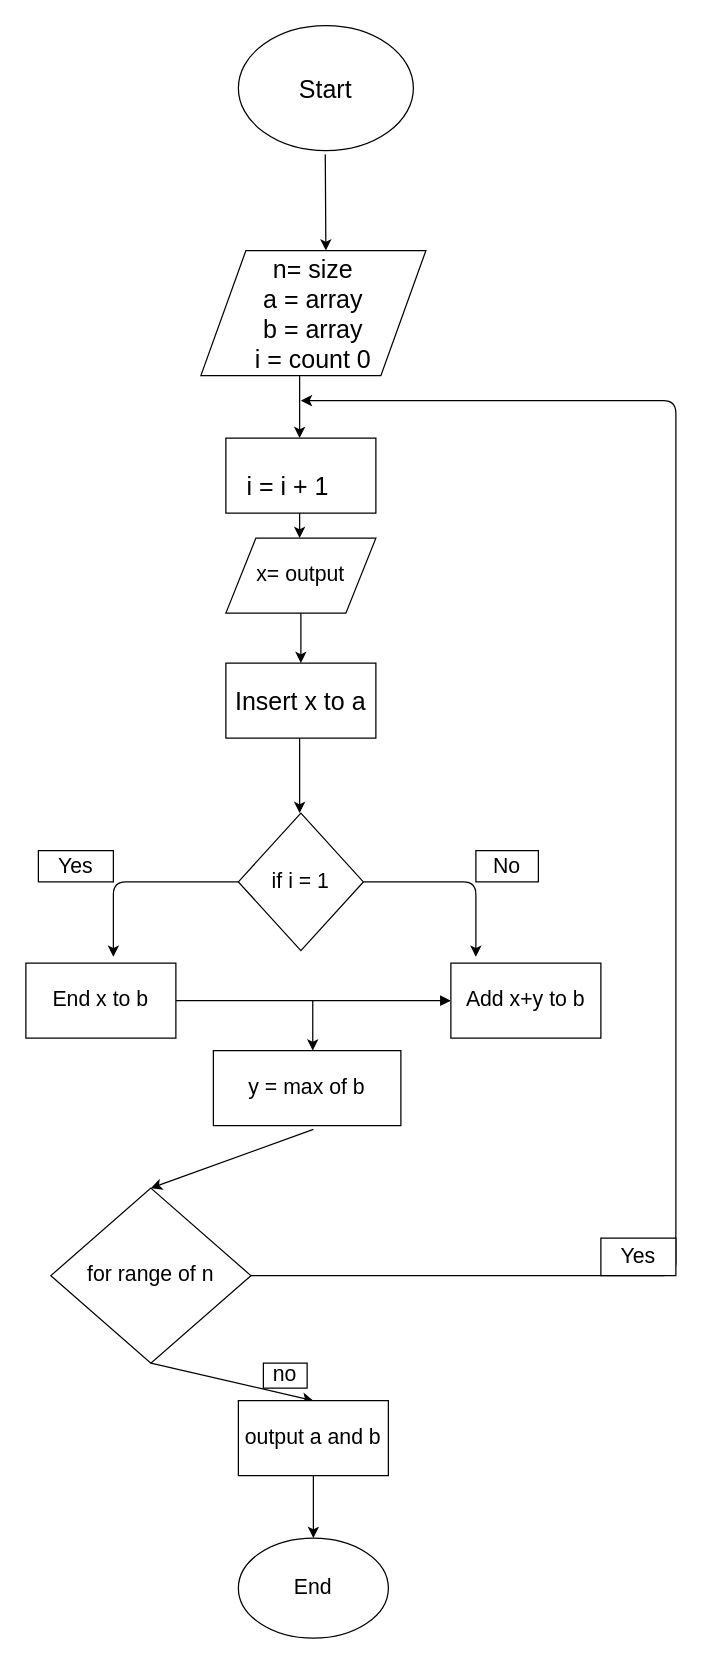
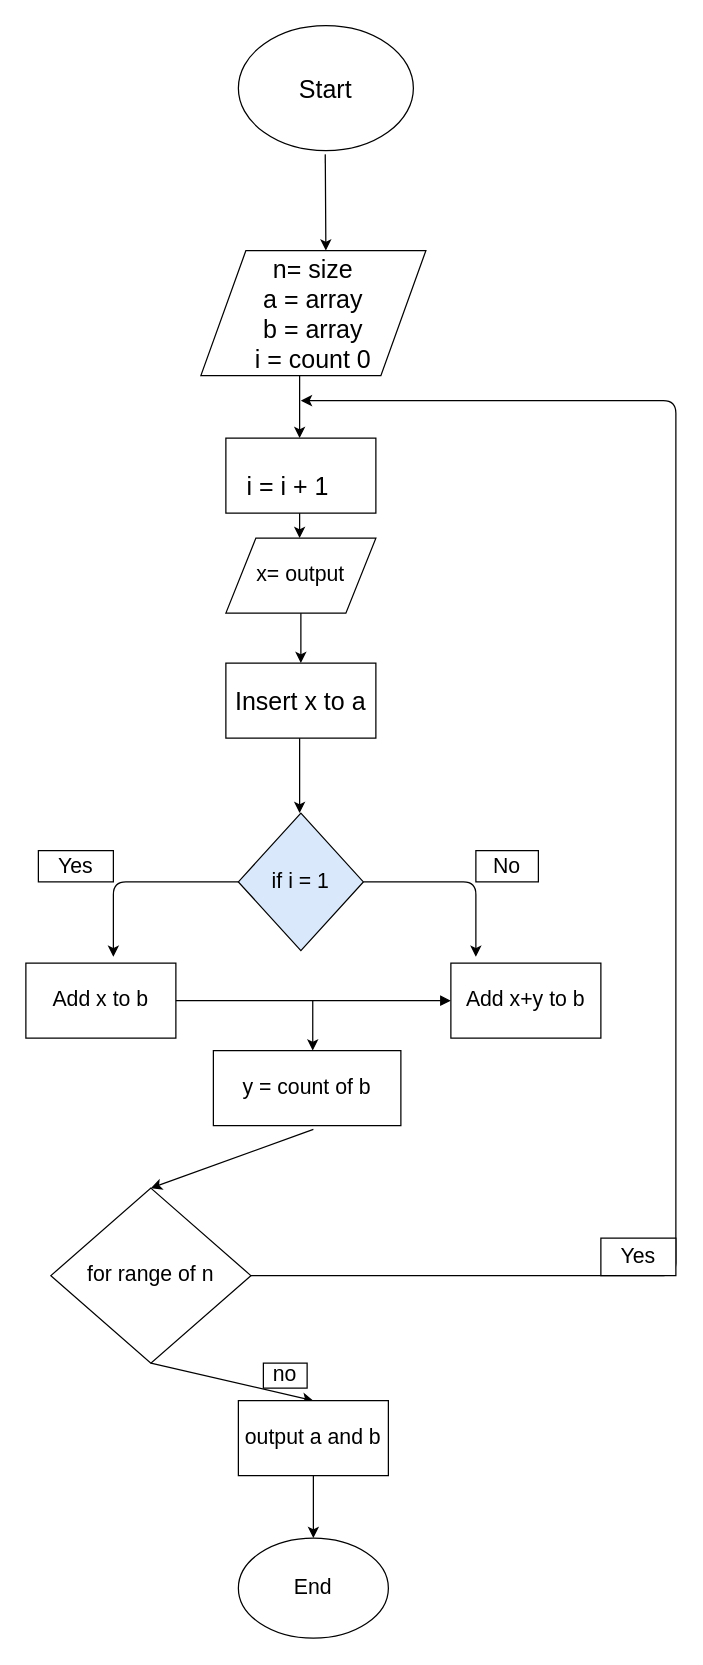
  <mxCell id="0" />
  <mxCell id="1" parent="0" />
  <mxCell id="2" value="Start" style="ellipse;whiteSpace=wrap;html=1;fontSize=20;" vertex="1" parent="1"><mxGeometry x="190" y="20" width="140" height="100" as="geometry" /></mxCell>
  <mxCell id="3" value="" style="endArrow=classic;html=1;fontSize=20;" edge="1" parent="1"><mxGeometry width="50" height="50" relative="1" as="geometry"><mxPoint x="259.5" y="130" as="sourcePoint" /><mxPoint x="260" y="200" as="targetPoint" /><Array as="points"><mxPoint x="259.5" y="120" /></Array></mxGeometry></mxCell>
  <mxCell id="4" value="n= size&lt;br&gt;a = array&lt;br&gt;b = array&lt;br&gt;i = count 0" style="shape=parallelogram;perimeter=parallelogramPerimeter;whiteSpace=wrap;html=1;fontSize=20;" vertex="1" parent="1"><mxGeometry x="160" y="200" width="180" height="100" as="geometry" /></mxCell>
  <mxCell id="5" value="" style="rounded=0;whiteSpace=wrap;html=1;fontSize=20;" vertex="1" parent="1"><mxGeometry x="180" y="350" width="120" height="60" as="geometry" /></mxCell>
  <mxCell id="6" value="i = i + 1" style="text;html=1;fontSize=20;" vertex="1" parent="1"><mxGeometry x="195" y="370" width="90" height="40" as="geometry" /></mxCell>
  <mxCell id="7" value="" style="endArrow=classic;html=1;fontSize=20;" edge="1" parent="1"><mxGeometry width="50" height="50" relative="1" as="geometry"><mxPoint x="239" y="300" as="sourcePoint" /><mxPoint x="239" y="350" as="targetPoint" /></mxGeometry></mxCell>
  <mxCell id="8" value="x= output" style="shape=parallelogram;perimeter=parallelogramPerimeter;whiteSpace=wrap;html=1;fontSize=17;" vertex="1" parent="1"><mxGeometry x="180" y="430" width="120" height="60" as="geometry" /></mxCell>
  <mxCell id="9" value="Insert x to a" style="rounded=0;whiteSpace=wrap;html=1;fontSize=20;" vertex="1" parent="1"><mxGeometry x="180" y="530" width="120" height="60" as="geometry" /></mxCell>
  <mxCell id="10" value="" style="endArrow=classic;html=1;fontSize=17;" edge="1" parent="1"><mxGeometry width="50" height="50" relative="1" as="geometry"><mxPoint x="239" y="410" as="sourcePoint" /><mxPoint x="239" y="430" as="targetPoint" /><Array as="points"><mxPoint x="239" y="420" /></Array></mxGeometry></mxCell>
  <mxCell id="11" value="" style="endArrow=classic;html=1;fontSize=17;" edge="1" parent="1"><mxGeometry width="50" height="50" relative="1" as="geometry"><mxPoint x="240" y="490" as="sourcePoint" /><mxPoint x="240" y="530" as="targetPoint" /><Array as="points"><mxPoint x="240" y="510" /></Array></mxGeometry></mxCell>
- <mxCell id="12" value="if i = 1" style="rhombus;whiteSpace=wrap;html=1;fontSize=17;" vertex="1" parent="1"><mxGeometry x="190" y="650" width="100" height="110" as="geometry" /></mxCell>
+ <mxCell id="12" value="if i = 1" style="rhombus;whiteSpace=wrap;html=1;fontSize=17;fillColor=#dae8fc;" vertex="1" parent="1"><mxGeometry x="190" y="650" width="100" height="110" as="geometry" /></mxCell>
  <mxCell id="13" value="" style="endArrow=classic;html=1;fontSize=17;" edge="1" parent="1"><mxGeometry width="50" height="50" relative="1" as="geometry"><mxPoint x="239" y="590" as="sourcePoint" /><mxPoint x="239" y="650" as="targetPoint" /></mxGeometry></mxCell>
  <mxCell id="14" value="" style="endArrow=classic;html=1;fontSize=17;" edge="1" parent="1"><mxGeometry width="50" height="50" relative="1" as="geometry"><mxPoint x="190" y="705" as="sourcePoint" /><mxPoint x="90" y="765" as="targetPoint" /><Array as="points"><mxPoint x="190" y="705" /><mxPoint x="90" y="705" /></Array></mxGeometry></mxCell>
  <mxCell id="15" value="" style="endArrow=classic;html=1;fontSize=17;" edge="1" parent="1"><mxGeometry width="50" height="50" relative="1" as="geometry"><mxPoint x="290" y="705" as="sourcePoint" /><mxPoint x="380" y="765" as="targetPoint" /><Array as="points"><mxPoint x="290" y="705" /><mxPoint x="380" y="705" /></Array></mxGeometry></mxCell>
- <mxCell id="16" value="End x to b" style="rounded=0;whiteSpace=wrap;html=1;fontSize=17;" vertex="1" parent="1"><mxGeometry x="20" y="770" width="120" height="60" as="geometry" /></mxCell>
+ <mxCell id="16" value="Add x to b" style="rounded=0;whiteSpace=wrap;html=1;fontSize=17;" vertex="1" parent="1"><mxGeometry x="20" y="770" width="120" height="60" as="geometry" /></mxCell>
  <mxCell id="17" value="Add x+y to b" style="rounded=0;whiteSpace=wrap;html=1;fontSize=17;" vertex="1" parent="1"><mxGeometry x="360" y="770" width="120" height="60" as="geometry" /></mxCell>
  <mxCell id="18" value="Yes" style="rounded=0;whiteSpace=wrap;html=1;fontSize=17;" vertex="1" parent="1"><mxGeometry x="30" y="680" width="60" height="25" as="geometry" /></mxCell>
  <mxCell id="19" value="No" style="rounded=0;whiteSpace=wrap;html=1;fontSize=17;" vertex="1" parent="1"><mxGeometry x="380" y="680" width="50" height="25" as="geometry" /></mxCell>
  <mxCell id="20" value="" style="endArrow=classic;html=1;fontSize=17;" edge="1" parent="1"><mxGeometry width="50" height="50" relative="1" as="geometry"><mxPoint x="249.5" y="800" as="sourcePoint" /><mxPoint x="249.5" y="840" as="targetPoint" /><Array as="points"><mxPoint x="249.5" y="820" /></Array></mxGeometry></mxCell>
  <mxCell id="21" value="" style="endArrow=block;html=1;fontSize=17;entryX=0;entryY=0.5;entryDx=0;entryDy=0;exitX=1;exitY=0.5;exitDx=0;exitDy=0;" edge="1" parent="1" source="16" target="17"><mxGeometry width="50" height="50" relative="1" as="geometry"><mxPoint x="140" y="766" as="sourcePoint" /><mxPoint x="270" y="770" as="targetPoint" /><Array as="points"><mxPoint x="250" y="800" /></Array></mxGeometry></mxCell>
- <mxCell id="22" value="y = max of b" style="rounded=0;whiteSpace=wrap;html=1;fontSize=17;" vertex="1" parent="1"><mxGeometry x="170" y="840" width="150" height="60" as="geometry" /></mxCell>
+ <mxCell id="22" value="y = count of b" style="rounded=0;whiteSpace=wrap;html=1;fontSize=17;" vertex="1" parent="1"><mxGeometry x="170" y="840" width="150" height="60" as="geometry" /></mxCell>
  <mxCell id="23" value="for range of n" style="rhombus;whiteSpace=wrap;html=1;fontSize=17;" vertex="1" parent="1"><mxGeometry x="40" y="950" width="160" height="140" as="geometry" /></mxCell>
  <mxCell id="24" value="" style="endArrow=classic;html=1;fontSize=17;entryX=0.5;entryY=0;entryDx=0;entryDy=0;" edge="1" parent="1" target="23"><mxGeometry width="50" height="50" relative="1" as="geometry"><mxPoint x="250" y="903" as="sourcePoint" /><mxPoint x="275" y="870" as="targetPoint" /></mxGeometry></mxCell>
  <mxCell id="25" value="" style="endArrow=classic;html=1;fontSize=17;exitX=1;exitY=0.5;exitDx=0;exitDy=0;" edge="1" parent="1" source="23"><mxGeometry width="50" height="50" relative="1" as="geometry"><mxPoint x="330" y="1050" as="sourcePoint" /><mxPoint x="240" y="320" as="targetPoint" /><Array as="points"><mxPoint x="540" y="1020" /><mxPoint x="540" y="320" /></Array></mxGeometry></mxCell>
  <mxCell id="26" value="Yes" style="rounded=0;whiteSpace=wrap;html=1;fontSize=17;" vertex="1" parent="1"><mxGeometry x="480" y="990" width="60" height="30" as="geometry" /></mxCell>
  <mxCell id="27" value="" style="endArrow=classic;html=1;fontSize=17;exitX=0.5;exitY=1;exitDx=0;exitDy=0;" edge="1" parent="1" source="23"><mxGeometry width="50" height="50" relative="1" as="geometry"><mxPoint x="200" y="1160" as="sourcePoint" /><mxPoint x="250" y="1120" as="targetPoint" /></mxGeometry></mxCell>
  <mxCell id="28" value="no" style="rounded=0;whiteSpace=wrap;html=1;fontSize=17;" vertex="1" parent="1"><mxGeometry x="210" y="1090" width="35" height="20" as="geometry" /></mxCell>
  <mxCell id="29" style="edgeStyle=orthogonalEdgeStyle;rounded=0;orthogonalLoop=1;jettySize=auto;html=1;exitX=0.5;exitY=1;exitDx=0;exitDy=0;fontSize=17;" edge="1" parent="1" source="30"><mxGeometry relative="1" as="geometry"><mxPoint x="250" y="1230" as="targetPoint" /></mxGeometry></mxCell>
  <mxCell id="30" value="output a and b" style="rounded=0;whiteSpace=wrap;html=1;fontSize=17;" vertex="1" parent="1"><mxGeometry x="190" y="1120" width="120" height="60" as="geometry" /></mxCell>
  <mxCell id="31" value="End" style="ellipse;whiteSpace=wrap;html=1;fontSize=17;" vertex="1" parent="1"><mxGeometry x="190" y="1230" width="120" height="80" as="geometry" /></mxCell>
